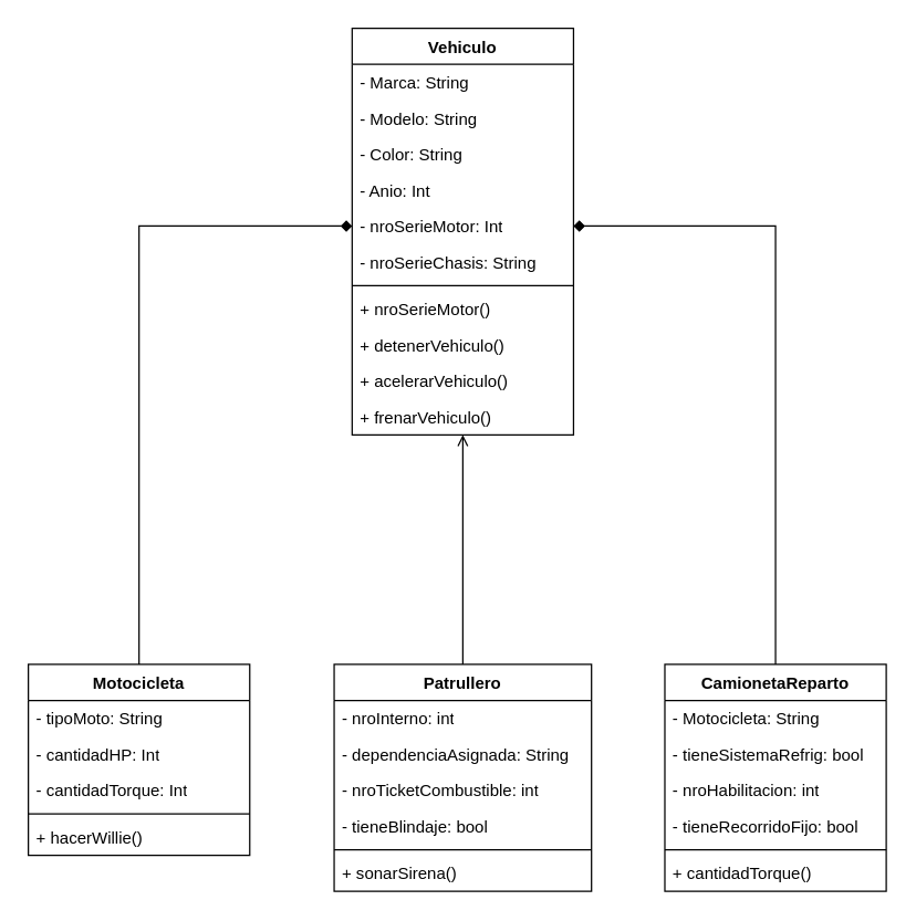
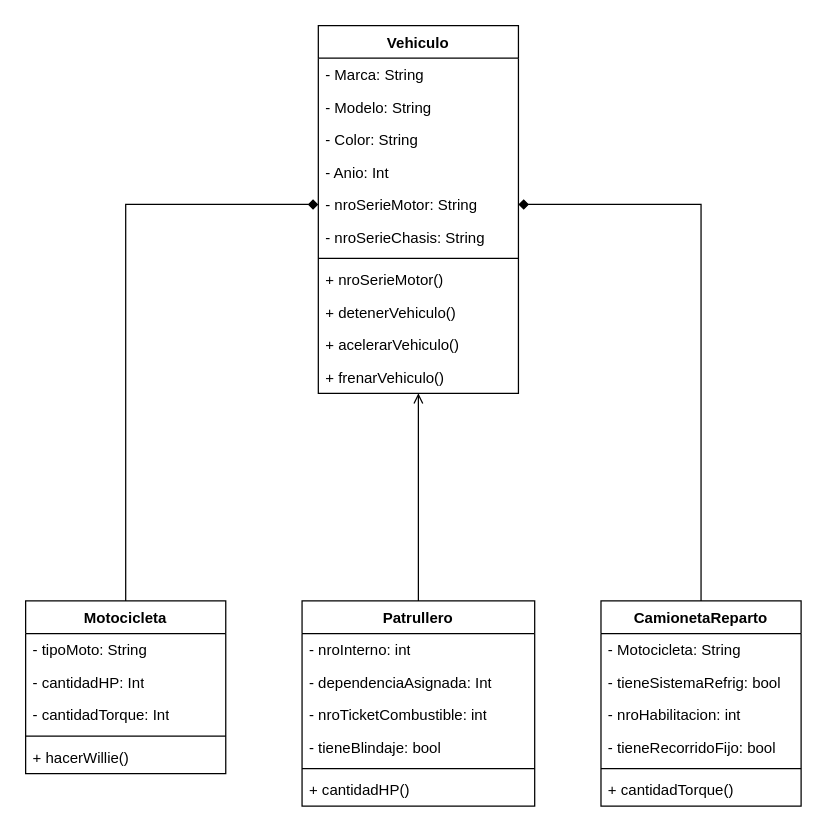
  <mxCell id="0" />
  <mxCell id="1" parent="0" />
  <mxCell id="2" value="" style="edgeStyle=orthogonalEdgeStyle;rounded=0;orthogonalLoop=1;jettySize=auto;html=1;endArrow=open;" edge="1" parent="1" source="3" target="10"><mxGeometry relative="1" as="geometry"><mxPoint x="514" y="226" as="targetPoint" /><Array as="points" /></mxGeometry></mxCell>
  <mxCell id="3" value="&lt;div&gt;Patrullero&lt;/div&gt;" style="swimlane;fontStyle=1;align=center;verticalAlign=top;childLayout=stackLayout;horizontal=1;startSize=26;horizontalStack=0;resizeParent=1;resizeParentMax=0;resizeLast=0;collapsible=1;marginBottom=0;whiteSpace=wrap;html=1;" vertex="1" parent="1"><mxGeometry x="241" y="480" width="186" height="164" as="geometry" /></mxCell>
  <mxCell id="4" value="- nroInterno: int" style="text;strokeColor=none;fillColor=none;align=left;verticalAlign=top;spacingLeft=4;spacingRight=4;overflow=hidden;rotatable=0;points=[[0,0.5],[1,0.5]];portConstraint=eastwest;whiteSpace=wrap;html=1;" vertex="1" parent="3"><mxGeometry y="26" width="186" height="26" as="geometry" /></mxCell>
- <mxCell id="5" value="- dependenciaAsignada: String" style="text;strokeColor=none;fillColor=none;align=left;verticalAlign=top;spacingLeft=4;spacingRight=4;overflow=hidden;rotatable=0;points=[[0,0.5],[1,0.5]];portConstraint=eastwest;whiteSpace=wrap;html=1;" vertex="1" parent="3"><mxGeometry y="52" width="186" height="26" as="geometry" /></mxCell>
+ <mxCell id="5" value="- dependenciaAsignada: Int" style="text;strokeColor=none;fillColor=none;align=left;verticalAlign=top;spacingLeft=4;spacingRight=4;overflow=hidden;rotatable=0;points=[[0,0.5],[1,0.5]];portConstraint=eastwest;whiteSpace=wrap;html=1;" vertex="1" parent="3"><mxGeometry y="52" width="186" height="26" as="geometry" /></mxCell>
  <mxCell id="6" value="- nroTicketCombustible: int" style="text;strokeColor=none;fillColor=none;align=left;verticalAlign=top;spacingLeft=4;spacingRight=4;overflow=hidden;rotatable=0;points=[[0,0.5],[1,0.5]];portConstraint=eastwest;whiteSpace=wrap;html=1;" vertex="1" parent="3"><mxGeometry y="78" width="186" height="26" as="geometry" /></mxCell>
  <mxCell id="7" value="- tieneBlindaje: bool" style="text;strokeColor=none;fillColor=none;align=left;verticalAlign=top;spacingLeft=4;spacingRight=4;overflow=hidden;rotatable=0;points=[[0,0.5],[1,0.5]];portConstraint=eastwest;whiteSpace=wrap;html=1;" vertex="1" parent="3"><mxGeometry y="104" width="186" height="26" as="geometry" /></mxCell>
  <mxCell id="8" value="" style="line;strokeWidth=1;fillColor=none;align=left;verticalAlign=middle;spacingTop=-1;spacingLeft=3;spacingRight=3;rotatable=0;labelPosition=right;points=[];portConstraint=eastwest;strokeColor=inherit;" vertex="1" parent="3"><mxGeometry y="130" width="186" height="8" as="geometry" /></mxCell>
- <mxCell id="9" value="+ sonarSirena()" style="text;strokeColor=none;fillColor=none;align=left;verticalAlign=top;spacingLeft=4;spacingRight=4;overflow=hidden;rotatable=0;points=[[0,0.5],[1,0.5]];portConstraint=eastwest;whiteSpace=wrap;html=1;" vertex="1" parent="3"><mxGeometry y="138" width="186" height="26" as="geometry" /></mxCell>
+ <mxCell id="9" value="+ cantidadHP()" style="text;strokeColor=none;fillColor=none;align=left;verticalAlign=top;spacingLeft=4;spacingRight=4;overflow=hidden;rotatable=0;points=[[0,0.5],[1,0.5]];portConstraint=eastwest;whiteSpace=wrap;html=1;" vertex="1" parent="3"><mxGeometry y="138" width="186" height="26" as="geometry" /></mxCell>
  <mxCell id="10" value="Vehiculo" style="swimlane;fontStyle=1;align=center;verticalAlign=top;childLayout=stackLayout;horizontal=1;startSize=26;horizontalStack=0;resizeParent=1;resizeParentMax=0;resizeLast=0;collapsible=1;marginBottom=0;whiteSpace=wrap;html=1;" vertex="1" parent="1"><mxGeometry x="254" y="20" width="160" height="294" as="geometry" /></mxCell>
  <mxCell id="11" value="- Marca: String" style="text;strokeColor=none;fillColor=none;align=left;verticalAlign=top;spacingLeft=4;spacingRight=4;overflow=hidden;rotatable=0;points=[[0,0.5],[1,0.5]];portConstraint=eastwest;whiteSpace=wrap;html=1;" vertex="1" parent="10"><mxGeometry y="26" width="160" height="26" as="geometry" /></mxCell>
  <mxCell id="12" value="- Modelo: String" style="text;strokeColor=none;fillColor=none;align=left;verticalAlign=top;spacingLeft=4;spacingRight=4;overflow=hidden;rotatable=0;points=[[0,0.5],[1,0.5]];portConstraint=eastwest;whiteSpace=wrap;html=1;" vertex="1" parent="10"><mxGeometry y="52" width="160" height="26" as="geometry" /></mxCell>
  <mxCell id="13" value="- Color: String" style="text;strokeColor=none;fillColor=none;align=left;verticalAlign=top;spacingLeft=4;spacingRight=4;overflow=hidden;rotatable=0;points=[[0,0.5],[1,0.5]];portConstraint=eastwest;whiteSpace=wrap;html=1;" vertex="1" parent="10"><mxGeometry y="78" width="160" height="26" as="geometry" /></mxCell>
  <mxCell id="14" value="- Anio: Int" style="text;strokeColor=none;fillColor=none;align=left;verticalAlign=top;spacingLeft=4;spacingRight=4;overflow=hidden;rotatable=0;points=[[0,0.5],[1,0.5]];portConstraint=eastwest;whiteSpace=wrap;html=1;" vertex="1" parent="10"><mxGeometry y="104" width="160" height="26" as="geometry" /></mxCell>
- <mxCell id="15" value="- nroSerieMotor: Int" style="text;strokeColor=none;fillColor=none;align=left;verticalAlign=top;spacingLeft=4;spacingRight=4;overflow=hidden;rotatable=0;points=[[0,0.5],[1,0.5]];portConstraint=eastwest;whiteSpace=wrap;html=1;" vertex="1" parent="10"><mxGeometry y="130" width="160" height="26" as="geometry" /></mxCell>
+ <mxCell id="15" value="- nroSerieMotor: String" style="text;strokeColor=none;fillColor=none;align=left;verticalAlign=top;spacingLeft=4;spacingRight=4;overflow=hidden;rotatable=0;points=[[0,0.5],[1,0.5]];portConstraint=eastwest;whiteSpace=wrap;html=1;" vertex="1" parent="10"><mxGeometry y="130" width="160" height="26" as="geometry" /></mxCell>
  <mxCell id="16" value="- nroSerieChasis: String" style="text;strokeColor=none;fillColor=none;align=left;verticalAlign=top;spacingLeft=4;spacingRight=4;overflow=hidden;rotatable=0;points=[[0,0.5],[1,0.5]];portConstraint=eastwest;whiteSpace=wrap;html=1;" vertex="1" parent="10"><mxGeometry y="156" width="160" height="26" as="geometry" /></mxCell>
  <mxCell id="17" value="" style="line;strokeWidth=1;fillColor=none;align=left;verticalAlign=middle;spacingTop=-1;spacingLeft=3;spacingRight=3;rotatable=0;labelPosition=right;points=[];portConstraint=eastwest;strokeColor=inherit;" vertex="1" parent="10"><mxGeometry y="182" width="160" height="8" as="geometry" /></mxCell>
  <mxCell id="18" value="+ nroSerieMotor()" style="text;strokeColor=none;fillColor=none;align=left;verticalAlign=top;spacingLeft=4;spacingRight=4;overflow=hidden;rotatable=0;points=[[0,0.5],[1,0.5]];portConstraint=eastwest;whiteSpace=wrap;html=1;" vertex="1" parent="10"><mxGeometry y="190" width="160" height="26" as="geometry" /></mxCell>
  <mxCell id="19" value="+ detenerVehiculo()" style="text;strokeColor=none;fillColor=none;align=left;verticalAlign=top;spacingLeft=4;spacingRight=4;overflow=hidden;rotatable=0;points=[[0,0.5],[1,0.5]];portConstraint=eastwest;whiteSpace=wrap;html=1;" vertex="1" parent="10"><mxGeometry y="216" width="160" height="26" as="geometry" /></mxCell>
  <mxCell id="20" value="+ acelerarVehiculo()" style="text;strokeColor=none;fillColor=none;align=left;verticalAlign=top;spacingLeft=4;spacingRight=4;overflow=hidden;rotatable=0;points=[[0,0.5],[1,0.5]];portConstraint=eastwest;whiteSpace=wrap;html=1;" vertex="1" parent="10"><mxGeometry y="242" width="160" height="26" as="geometry" /></mxCell>
  <mxCell id="21" value="+ frenarVehiculo()" style="text;strokeColor=none;fillColor=none;align=left;verticalAlign=top;spacingLeft=4;spacingRight=4;overflow=hidden;rotatable=0;points=[[0,0.5],[1,0.5]];portConstraint=eastwest;whiteSpace=wrap;html=1;" vertex="1" parent="10"><mxGeometry y="268" width="160" height="26" as="geometry" /></mxCell>
  <mxCell id="22" style="edgeStyle=orthogonalEdgeStyle;rounded=0;orthogonalLoop=1;jettySize=auto;html=1;exitX=0.5;exitY=0;exitDx=0;exitDy=0;entryX=0;entryY=0.5;entryDx=0;entryDy=0;endArrow=diamond;" edge="1" parent="1" source="23" target="15"><mxGeometry relative="1" as="geometry" /></mxCell>
  <mxCell id="23" value="&lt;div&gt;Motocicleta&lt;/div&gt;" style="swimlane;fontStyle=1;align=center;verticalAlign=top;childLayout=stackLayout;horizontal=1;startSize=26;horizontalStack=0;resizeParent=1;resizeParentMax=0;resizeLast=0;collapsible=1;marginBottom=0;whiteSpace=wrap;html=1;" vertex="1" parent="1"><mxGeometry x="20" y="480" width="160" height="138" as="geometry" /></mxCell>
  <mxCell id="24" value="- tipoMoto: String" style="text;strokeColor=none;fillColor=none;align=left;verticalAlign=top;spacingLeft=4;spacingRight=4;overflow=hidden;rotatable=0;points=[[0,0.5],[1,0.5]];portConstraint=eastwest;whiteSpace=wrap;html=1;" vertex="1" parent="23"><mxGeometry y="26" width="160" height="26" as="geometry" /></mxCell>
  <mxCell id="25" value="- cantidadHP: Int" style="text;strokeColor=none;fillColor=none;align=left;verticalAlign=top;spacingLeft=4;spacingRight=4;overflow=hidden;rotatable=0;points=[[0,0.5],[1,0.5]];portConstraint=eastwest;whiteSpace=wrap;html=1;" vertex="1" parent="23"><mxGeometry y="52" width="160" height="26" as="geometry" /></mxCell>
  <mxCell id="26" value="- cantidadTorque: Int" style="text;strokeColor=none;fillColor=none;align=left;verticalAlign=top;spacingLeft=4;spacingRight=4;overflow=hidden;rotatable=0;points=[[0,0.5],[1,0.5]];portConstraint=eastwest;whiteSpace=wrap;html=1;" vertex="1" parent="23"><mxGeometry y="78" width="160" height="26" as="geometry" /></mxCell>
  <mxCell id="27" value="" style="line;strokeWidth=1;fillColor=none;align=left;verticalAlign=middle;spacingTop=-1;spacingLeft=3;spacingRight=3;rotatable=0;labelPosition=right;points=[];portConstraint=eastwest;strokeColor=inherit;" vertex="1" parent="23"><mxGeometry y="104" width="160" height="8" as="geometry" /></mxCell>
  <mxCell id="28" value="+ hacerWillie()" style="text;strokeColor=none;fillColor=none;align=left;verticalAlign=top;spacingLeft=4;spacingRight=4;overflow=hidden;rotatable=0;points=[[0,0.5],[1,0.5]];portConstraint=eastwest;whiteSpace=wrap;html=1;" vertex="1" parent="23"><mxGeometry y="112" width="160" height="26" as="geometry" /></mxCell>
  <mxCell id="29" style="edgeStyle=orthogonalEdgeStyle;rounded=0;orthogonalLoop=1;jettySize=auto;html=1;exitX=0.5;exitY=0;exitDx=0;exitDy=0;entryX=1;entryY=0.5;entryDx=0;entryDy=0;endArrow=diamond;" edge="1" parent="1" source="30" target="15"><mxGeometry relative="1" as="geometry" /></mxCell>
  <mxCell id="30" value="&lt;div&gt;CamionetaReparto&lt;/div&gt;" style="swimlane;fontStyle=1;align=center;verticalAlign=top;childLayout=stackLayout;horizontal=1;startSize=26;horizontalStack=0;resizeParent=1;resizeParentMax=0;resizeLast=0;collapsible=1;marginBottom=0;whiteSpace=wrap;html=1;" vertex="1" parent="1"><mxGeometry x="480" y="480" width="160" height="164" as="geometry" /></mxCell>
  <mxCell id="31" value="- Motocicleta: String" style="text;strokeColor=none;fillColor=none;align=left;verticalAlign=top;spacingLeft=4;spacingRight=4;overflow=hidden;rotatable=0;points=[[0,0.5],[1,0.5]];portConstraint=eastwest;whiteSpace=wrap;html=1;" vertex="1" parent="30"><mxGeometry y="26" width="160" height="26" as="geometry" /></mxCell>
  <mxCell id="32" value="- tieneSistemaRefrig: bool" style="text;strokeColor=none;fillColor=none;align=left;verticalAlign=top;spacingLeft=4;spacingRight=4;overflow=hidden;rotatable=0;points=[[0,0.5],[1,0.5]];portConstraint=eastwest;whiteSpace=wrap;html=1;" vertex="1" parent="30"><mxGeometry y="52" width="160" height="26" as="geometry" /></mxCell>
  <mxCell id="33" value="- nroHabilitacion: int" style="text;strokeColor=none;fillColor=none;align=left;verticalAlign=top;spacingLeft=4;spacingRight=4;overflow=hidden;rotatable=0;points=[[0,0.5],[1,0.5]];portConstraint=eastwest;whiteSpace=wrap;html=1;" vertex="1" parent="30"><mxGeometry y="78" width="160" height="26" as="geometry" /></mxCell>
  <mxCell id="34" value="- tieneRecorridoFijo: bool" style="text;strokeColor=none;fillColor=none;align=left;verticalAlign=top;spacingLeft=4;spacingRight=4;overflow=hidden;rotatable=0;points=[[0,0.5],[1,0.5]];portConstraint=eastwest;whiteSpace=wrap;html=1;" vertex="1" parent="30"><mxGeometry y="104" width="160" height="26" as="geometry" /></mxCell>
  <mxCell id="35" value="" style="line;strokeWidth=1;fillColor=none;align=left;verticalAlign=middle;spacingTop=-1;spacingLeft=3;spacingRight=3;rotatable=0;labelPosition=right;points=[];portConstraint=eastwest;strokeColor=inherit;" vertex="1" parent="30"><mxGeometry y="130" width="160" height="8" as="geometry" /></mxCell>
  <mxCell id="36" value="+ cantidadTorque()" style="text;strokeColor=none;fillColor=none;align=left;verticalAlign=top;spacingLeft=4;spacingRight=4;overflow=hidden;rotatable=0;points=[[0,0.5],[1,0.5]];portConstraint=eastwest;whiteSpace=wrap;html=1;" vertex="1" parent="30"><mxGeometry y="138" width="160" height="26" as="geometry" /></mxCell>
